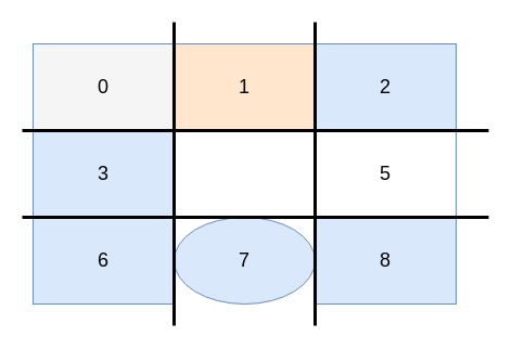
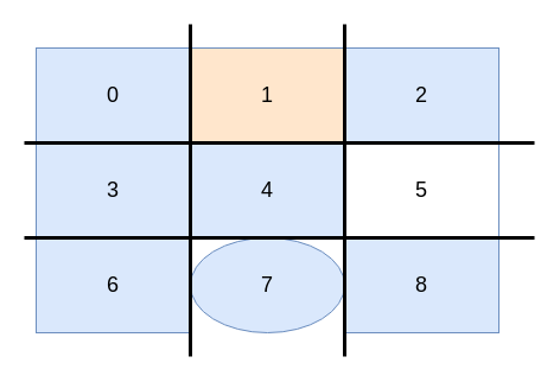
  <mxCell id="0" />
  <mxCell id="1" parent="0" />
- <mxCell id="2" value="&lt;font style=&quot;font-size: 18px&quot;&gt;0&lt;/font&gt;" style="rounded=0;whiteSpace=wrap;html=1;fillColor=#f5f5f5;strokeColor=#6c8ebf;fontSize=18;" parent="1" vertex="1"><mxGeometry x="30" y="40" width="130" height="80" as="geometry" /></mxCell>
+ <mxCell id="2" value="&lt;font style=&quot;font-size: 18px&quot;&gt;0&lt;/font&gt;" style="rounded=0;whiteSpace=wrap;html=1;fillColor=#dae8fc;strokeColor=#6c8ebf;fontSize=18;" parent="1" vertex="1"><mxGeometry x="30" y="40" width="130" height="80" as="geometry" /></mxCell>
  <mxCell id="3" value="1" style="rounded=0;whiteSpace=wrap;html=1;fillColor=#ffe6cc;strokeColor=#6c8ebf;fontSize=18;" parent="1" vertex="1"><mxGeometry x="160" y="40" width="130" height="80" as="geometry" /></mxCell>
  <mxCell id="4" value="2" style="rounded=0;whiteSpace=wrap;html=1;fillColor=#dae8fc;strokeColor=#6c8ebf;fontSize=18;" parent="1" vertex="1"><mxGeometry x="290" y="40" width="130" height="80" as="geometry" /></mxCell>
  <mxCell id="5" value="3" style="rounded=0;whiteSpace=wrap;html=1;fillColor=#dae8fc;strokeColor=#6c8ebf;fontSize=18;" parent="1" vertex="1"><mxGeometry x="30" y="120" width="130" height="80" as="geometry" /></mxCell>
+ <mxCell id="6" value="4" style="rounded=0;whiteSpace=wrap;html=1;fillColor=#dae8fc;strokeColor=#6c8ebf;fontSize=18;" parent="1" vertex="1"><mxGeometry x="160" y="120" width="130" height="80" as="geometry" /></mxCell>
  <mxCell id="7" value="5" style="rounded=0;whiteSpace=wrap;html=1;fillColor=#ffffff;strokeColor=#6c8ebf;fontSize=18;" parent="1" vertex="1"><mxGeometry x="290" y="120" width="130" height="80" as="geometry" /></mxCell>
  <mxCell id="8" value="6" style="rounded=0;whiteSpace=wrap;html=1;fillColor=#dae8fc;strokeColor=#6c8ebf;fontSize=18;" parent="1" vertex="1"><mxGeometry x="30" y="200" width="130" height="80" as="geometry" /></mxCell>
  <mxCell id="9" value="7" style="ellipse;whiteSpace=wrap;html=1;fillColor=#dae8fc;strokeColor=#6c8ebf;fontSize=18;" parent="1" vertex="1"><mxGeometry x="160" y="200" width="130" height="80" as="geometry" /></mxCell>
  <mxCell id="10" value="8" style="rounded=0;whiteSpace=wrap;html=1;fillColor=#dae8fc;strokeColor=#6c8ebf;fontSize=18;" parent="1" vertex="1"><mxGeometry x="290" y="200" width="130" height="80" as="geometry" /></mxCell>
  <mxCell id="11" value="" style="endArrow=none;html=1;strokeWidth=3;" parent="1" edge="1"><mxGeometry width="50" height="50" relative="1" as="geometry"><mxPoint x="290" y="300" as="sourcePoint" /><mxPoint x="290" y="20" as="targetPoint" /></mxGeometry></mxCell>
  <mxCell id="12" value="" style="endArrow=none;html=1;strokeWidth=3;" parent="1" edge="1"><mxGeometry width="50" height="50" relative="1" as="geometry"><mxPoint x="160" y="300" as="sourcePoint" /><mxPoint x="160" y="20" as="targetPoint" /></mxGeometry></mxCell>
  <mxCell id="13" value="" style="endArrow=none;html=1;strokeWidth=3;" parent="1" edge="1"><mxGeometry width="50" height="50" relative="1" as="geometry"><mxPoint x="450" y="120" as="sourcePoint" /><mxPoint x="20" y="120" as="targetPoint" /></mxGeometry></mxCell>
  <mxCell id="14" value="" style="endArrow=none;html=1;strokeWidth=3;" parent="1" edge="1"><mxGeometry width="50" height="50" relative="1" as="geometry"><mxPoint x="450" y="200" as="sourcePoint" /><mxPoint x="20" y="200" as="targetPoint" /></mxGeometry></mxCell>
